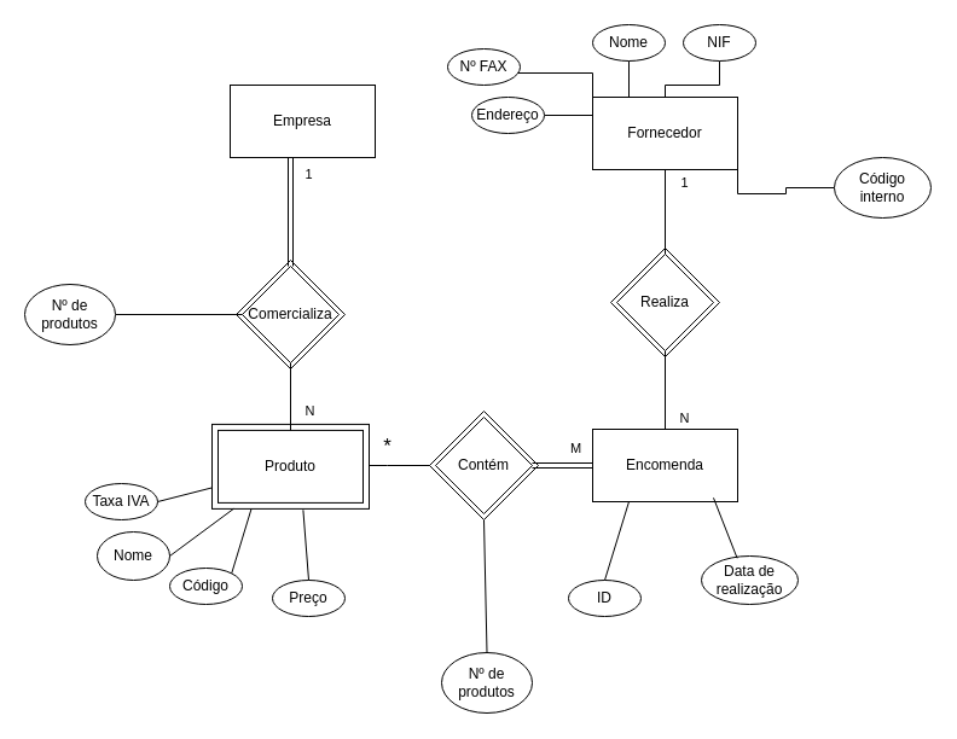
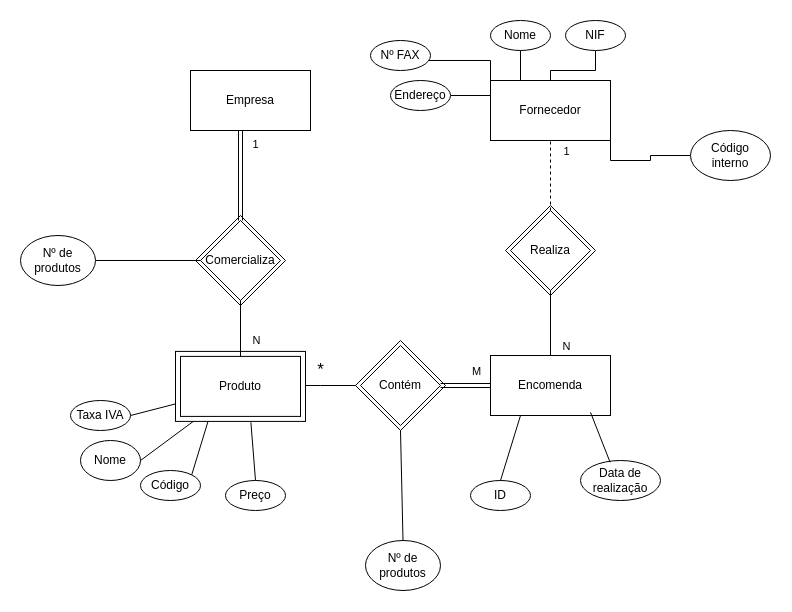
  <mxCell id="0" />
  <mxCell id="1" parent="0" />
  <mxCell id="2" value="&lt;font style=&quot;font-size: 17px;&quot;&gt;*&lt;/font&gt;" style="edgeStyle=orthogonalEdgeStyle;rounded=0;orthogonalLoop=1;jettySize=auto;html=1;endArrow=none;endFill=0;" edge="1" parent="1" target="15"><mxGeometry x="-0.429" y="15" relative="1" as="geometry"><mxPoint x="305" y="386" as="sourcePoint" /><Array as="points"><mxPoint x="320" y="385" /><mxPoint x="320" y="385" /></Array><mxPoint as="offset" /></mxGeometry></mxCell>
  <mxCell id="3" value="" style="rounded=0;whiteSpace=wrap;html=1;strokeColor=default;fontFamily=Helvetica;fontSize=12;fontColor=default;fillColor=default;" vertex="1" parent="1"><mxGeometry x="175" y="350.91" width="130" height="70" as="geometry" /></mxCell>
  <mxCell id="4" value="" style="rhombus;whiteSpace=wrap;html=1;strokeColor=default;fontFamily=Helvetica;fontSize=12;fontColor=default;fillColor=default;" vertex="1" parent="1"><mxGeometry x="355" y="340" width="90" height="90" as="geometry" /></mxCell>
  <mxCell id="5" value="" style="rhombus;whiteSpace=wrap;html=1;strokeColor=default;fontFamily=Helvetica;fontSize=12;fontColor=default;fillColor=default;" vertex="1" parent="1"><mxGeometry x="505" y="205" width="90" height="90" as="geometry" /></mxCell>
  <mxCell id="6" value="" style="rhombus;whiteSpace=wrap;html=1;strokeColor=default;fontFamily=Helvetica;fontSize=12;fontColor=default;fillColor=default;" vertex="1" parent="1"><mxGeometry x="195" y="215" width="90" height="90" as="geometry" /></mxCell>
  <mxCell id="7" value="Encomenda" style="rounded=0;whiteSpace=wrap;html=1;" vertex="1" parent="1"><mxGeometry x="490" y="355" width="120" height="60" as="geometry" /></mxCell>
  <mxCell id="8" value="Fornecedor" style="rounded=0;whiteSpace=wrap;html=1;" vertex="1" parent="1"><mxGeometry x="490" y="80" width="120" height="60" as="geometry" /></mxCell>
  <mxCell id="9" value="Produto" style="rounded=0;whiteSpace=wrap;html=1;" vertex="1" parent="1"><mxGeometry x="180" y="355.91" width="120" height="60" as="geometry" /></mxCell>
  <mxCell id="10" value="Comercializa" style="rhombus;whiteSpace=wrap;html=1;shadow=0;rounded=0;strokeColor=default;" vertex="1" parent="1"><mxGeometry x="200" y="220" width="80" height="80" as="geometry" /></mxCell>
  <mxCell id="11" value="" style="endArrow=none;html=1;rounded=0;exitX=0.5;exitY=0;exitDx=0;exitDy=0;shape=link;" edge="1" parent="1" source="10"><mxGeometry width="50" height="50" relative="1" as="geometry"><mxPoint x="230" y="210" as="sourcePoint" /><mxPoint x="240" y="130" as="targetPoint" /></mxGeometry></mxCell>
  <mxCell id="12" value="1" style="edgeLabel;html=1;align=center;verticalAlign=middle;resizable=0;points=[];" vertex="1" connectable="0" parent="11"><mxGeometry x="0.44" y="1" relative="1" as="geometry"><mxPoint x="15" y="-12" as="offset" /></mxGeometry></mxCell>
  <mxCell id="13" value="" style="endArrow=none;html=1;rounded=0;entryX=0.5;entryY=1;entryDx=0;entryDy=0;exitX=0.5;exitY=0;exitDx=0;exitDy=0;" edge="1" parent="1" source="9" target="10"><mxGeometry width="50" height="50" relative="1" as="geometry"><mxPoint x="330" y="300" as="sourcePoint" /><mxPoint x="340" y="180" as="targetPoint" /><Array as="points" /></mxGeometry></mxCell>
  <mxCell id="14" value="N" style="edgeLabel;html=1;align=center;verticalAlign=middle;resizable=0;points=[];" vertex="1" connectable="0" parent="13"><mxGeometry x="0.557" relative="1" as="geometry"><mxPoint x="15" y="28" as="offset" /></mxGeometry></mxCell>
  <mxCell id="15" value="Contém" style="rhombus;whiteSpace=wrap;html=1;" vertex="1" parent="1"><mxGeometry x="360" y="345" width="80" height="80" as="geometry" /></mxCell>
  <mxCell id="16" value="" style="endArrow=none;html=1;rounded=0;exitX=1;exitY=0.5;exitDx=0;exitDy=0;entryX=0;entryY=0.5;entryDx=0;entryDy=0;shape=link;" edge="1" parent="1" source="15" target="7"><mxGeometry width="50" height="50" relative="1" as="geometry"><mxPoint x="440" y="390" as="sourcePoint" /><mxPoint x="480" y="380" as="targetPoint" /></mxGeometry></mxCell>
  <mxCell id="17" value="M" style="edgeLabel;html=1;align=center;verticalAlign=middle;resizable=0;points=[];" vertex="1" connectable="0" parent="16"><mxGeometry x="-0.48" y="-2" relative="1" as="geometry"><mxPoint x="22" y="-17" as="offset" /></mxGeometry></mxCell>
  <mxCell id="18" value="Realiza" style="rhombus;whiteSpace=wrap;html=1;" vertex="1" parent="1"><mxGeometry x="510" y="210" width="80" height="80" as="geometry" /></mxCell>
- <mxCell id="19" value="" style="endArrow=none;html=1;rounded=0;entryX=0.5;entryY=1;entryDx=0;entryDy=0;exitX=0.5;exitY=0;exitDx=0;exitDy=0;" edge="1" parent="1" source="18" target="8"><mxGeometry width="50" height="50" relative="1" as="geometry"><mxPoint x="440" y="210" as="sourcePoint" /><mxPoint x="490" y="160" as="targetPoint" /></mxGeometry></mxCell>
+ <mxCell id="19" value="" style="endArrow=none;html=1;rounded=0;entryX=0.5;entryY=1;entryDx=0;entryDy=0;exitX=0.5;exitY=0;exitDx=0;exitDy=0;dashed=1;" edge="1" parent="1" source="18" target="8"><mxGeometry width="50" height="50" relative="1" as="geometry"><mxPoint x="440" y="210" as="sourcePoint" /><mxPoint x="490" y="160" as="targetPoint" /></mxGeometry></mxCell>
  <mxCell id="20" value="1" style="edgeLabel;html=1;align=center;verticalAlign=middle;resizable=0;points=[];" vertex="1" connectable="0" parent="19"><mxGeometry x="0.617" y="2" relative="1" as="geometry"><mxPoint x="17" y="-3" as="offset" /></mxGeometry></mxCell>
  <mxCell id="21" value="" style="endArrow=none;html=1;rounded=0;entryX=0.5;entryY=1;entryDx=0;entryDy=0;entryPerimeter=0;exitX=0.5;exitY=0;exitDx=0;exitDy=0;" edge="1" parent="1" source="7" target="18"><mxGeometry width="50" height="50" relative="1" as="geometry"><mxPoint x="380" y="280" as="sourcePoint" /><mxPoint x="550" y="300" as="targetPoint" /></mxGeometry></mxCell>
  <mxCell id="22" value="N" style="edgeLabel;html=1;align=center;verticalAlign=middle;resizable=0;points=[];" vertex="1" connectable="0" parent="21"><mxGeometry x="-0.643" y="-1" relative="1" as="geometry"><mxPoint x="14" y="2" as="offset" /></mxGeometry></mxCell>
  <mxCell id="23" value="Empresa" style="rounded=0;whiteSpace=wrap;html=1;" vertex="1" parent="1"><mxGeometry x="190" y="70" width="120" height="60" as="geometry" /></mxCell>
  <mxCell id="24" value="Código" style="ellipse;whiteSpace=wrap;html=1;" vertex="1" parent="1"><mxGeometry x="140" y="470" width="60" height="30" as="geometry" /></mxCell>
  <mxCell id="25" value="Nome" style="ellipse;whiteSpace=wrap;html=1;" vertex="1" parent="1"><mxGeometry x="80" y="440" width="60" height="40" as="geometry" /></mxCell>
  <mxCell id="26" value="Preço" style="ellipse;whiteSpace=wrap;html=1;" vertex="1" parent="1"><mxGeometry x="225" y="480" width="60" height="30" as="geometry" /></mxCell>
  <mxCell id="27" value="Taxa IVA" style="ellipse;whiteSpace=wrap;html=1;" vertex="1" parent="1"><mxGeometry x="70" y="400" width="60" height="30" as="geometry" /></mxCell>
  <mxCell id="28" value="Nº de produtos" style="ellipse;whiteSpace=wrap;html=1;" vertex="1" parent="1"><mxGeometry x="365" y="540" width="75" height="50" as="geometry" /></mxCell>
  <mxCell id="29" value="" style="endArrow=none;html=1;rounded=0;exitX=1;exitY=0.5;exitDx=0;exitDy=0;entryX=0;entryY=0.75;entryDx=0;entryDy=0;" edge="1" parent="1" source="27" target="3"><mxGeometry width="50" height="50" relative="1" as="geometry"><mxPoint x="230" y="450" as="sourcePoint" /><mxPoint x="280" y="400" as="targetPoint" /></mxGeometry></mxCell>
  <mxCell id="30" value="" style="endArrow=none;html=1;rounded=0;exitX=1;exitY=0;exitDx=0;exitDy=0;entryX=0.25;entryY=1;entryDx=0;entryDy=0;" edge="1" parent="1" source="24" target="3"><mxGeometry width="50" height="50" relative="1" as="geometry"><mxPoint x="314" y="471.59" as="sourcePoint" /><mxPoint x="369" y="460" as="targetPoint" /></mxGeometry></mxCell>
  <mxCell id="31" value="" style="endArrow=none;html=1;rounded=0;exitX=0.5;exitY=0;exitDx=0;exitDy=0;entryX=0.58;entryY=1.013;entryDx=0;entryDy=0;entryPerimeter=0;" edge="1" parent="1" source="26" target="3"><mxGeometry width="50" height="50" relative="1" as="geometry"><mxPoint x="280" y="460" as="sourcePoint" /><mxPoint x="335" y="448.41" as="targetPoint" /></mxGeometry></mxCell>
  <mxCell id="32" value="" style="endArrow=none;html=1;rounded=0;exitX=1;exitY=0.5;exitDx=0;exitDy=0;" edge="1" parent="1" source="25" target="3"><mxGeometry width="50" height="50" relative="1" as="geometry"><mxPoint x="150" y="445" as="sourcePoint" /><mxPoint x="205" y="433.41" as="targetPoint" /></mxGeometry></mxCell>
  <mxCell id="33" value="ID" style="ellipse;whiteSpace=wrap;html=1;" vertex="1" parent="1"><mxGeometry x="470" y="480" width="60" height="30" as="geometry" /></mxCell>
  <mxCell id="34" value="Data de realização" style="ellipse;whiteSpace=wrap;html=1;" vertex="1" parent="1"><mxGeometry x="580" y="460" width="80" height="40" as="geometry" /></mxCell>
  <mxCell id="35" value="" style="endArrow=none;html=1;rounded=0;exitX=0.37;exitY=0.045;exitDx=0;exitDy=0;entryX=0.58;entryY=1.013;entryDx=0;entryDy=0;entryPerimeter=0;exitPerimeter=0;" edge="1" parent="1" source="34"><mxGeometry width="50" height="50" relative="1" as="geometry"><mxPoint x="594.6" y="470" as="sourcePoint" /><mxPoint x="590" y="411.82" as="targetPoint" /></mxGeometry></mxCell>
  <mxCell id="36" value="" style="endArrow=none;html=1;rounded=0;exitX=0.5;exitY=0;exitDx=0;exitDy=0;entryX=0.5;entryY=1;entryDx=0;entryDy=0;" edge="1" parent="1" source="28" target="4"><mxGeometry width="50" height="50" relative="1" as="geometry"><mxPoint x="537.3" y="470" as="sourcePoint" /><mxPoint x="540" y="420" as="targetPoint" /></mxGeometry></mxCell>
  <mxCell id="37" value="" style="endArrow=none;html=1;rounded=0;exitX=0.5;exitY=0;exitDx=0;exitDy=0;entryX=0.25;entryY=1;entryDx=0;entryDy=0;" edge="1" parent="1" source="33" target="7"><mxGeometry width="50" height="50" relative="1" as="geometry"><mxPoint x="464.6" y="458.18" as="sourcePoint" /><mxPoint x="500" y="420" as="targetPoint" /></mxGeometry></mxCell>
  <mxCell id="38" style="edgeStyle=orthogonalEdgeStyle;rounded=0;orthogonalLoop=1;jettySize=auto;html=1;entryX=0;entryY=0;entryDx=0;entryDy=0;endArrow=none;endFill=0;" edge="1" parent="1" source="39" target="8"><mxGeometry relative="1" as="geometry"><Array as="points"><mxPoint x="385" y="60" /><mxPoint x="490" y="60" /></Array></mxGeometry></mxCell>
  <mxCell id="39" value="Nº FAX" style="ellipse;whiteSpace=wrap;html=1;" vertex="1" parent="1"><mxGeometry x="370" y="40" width="60" height="30" as="geometry" /></mxCell>
  <mxCell id="40" style="edgeStyle=orthogonalEdgeStyle;rounded=0;orthogonalLoop=1;jettySize=auto;html=1;entryX=0;entryY=0.25;entryDx=0;entryDy=0;endArrow=none;endFill=0;" edge="1" parent="1" source="41" target="8"><mxGeometry relative="1" as="geometry" /></mxCell>
  <mxCell id="41" value="Endereço" style="ellipse;whiteSpace=wrap;html=1;" vertex="1" parent="1"><mxGeometry x="390" y="80" width="60" height="30" as="geometry" /></mxCell>
  <mxCell id="42" style="edgeStyle=orthogonalEdgeStyle;rounded=0;orthogonalLoop=1;jettySize=auto;html=1;entryX=0.25;entryY=0;entryDx=0;entryDy=0;endArrow=none;endFill=0;" edge="1" parent="1" source="44" target="8"><mxGeometry relative="1" as="geometry" /></mxCell>
  <mxCell id="43" style="edgeStyle=orthogonalEdgeStyle;rounded=0;orthogonalLoop=1;jettySize=auto;html=1;endArrow=none;endFill=0;" edge="1" parent="1"><mxGeometry relative="1" as="geometry"><mxPoint x="470" y="40" as="targetPoint" /><mxPoint x="470" y="40" as="sourcePoint" /></mxGeometry></mxCell>
  <mxCell id="44" value="Nome" style="ellipse;whiteSpace=wrap;html=1;" vertex="1" parent="1"><mxGeometry x="490" y="20" width="60" height="30" as="geometry" /></mxCell>
  <mxCell id="45" style="edgeStyle=orthogonalEdgeStyle;rounded=0;orthogonalLoop=1;jettySize=auto;html=1;endArrow=none;endFill=0;" edge="1" parent="1" source="46" target="8"><mxGeometry relative="1" as="geometry" /></mxCell>
  <mxCell id="46" value="NIF" style="ellipse;whiteSpace=wrap;html=1;" vertex="1" parent="1"><mxGeometry x="565" y="20" width="60" height="30" as="geometry" /></mxCell>
  <mxCell id="47" style="edgeStyle=orthogonalEdgeStyle;rounded=0;orthogonalLoop=1;jettySize=auto;html=1;entryX=1;entryY=1;entryDx=0;entryDy=0;endArrow=none;endFill=0;" edge="1" parent="1" source="48" target="8"><mxGeometry relative="1" as="geometry" /></mxCell>
  <mxCell id="48" value="Código interno" style="ellipse;whiteSpace=wrap;html=1;" vertex="1" parent="1"><mxGeometry x="690" y="130" width="80" height="50" as="geometry" /></mxCell>
  <mxCell id="49" style="edgeStyle=orthogonalEdgeStyle;rounded=0;orthogonalLoop=1;jettySize=auto;html=1;entryX=0;entryY=0.5;entryDx=0;entryDy=0;endArrow=none;endFill=0;" edge="1" parent="1" source="50" target="10"><mxGeometry relative="1" as="geometry" /></mxCell>
  <mxCell id="50" value="Nº de produtos" style="ellipse;whiteSpace=wrap;html=1;" vertex="1" parent="1"><mxGeometry x="20" y="235" width="75" height="50" as="geometry" /></mxCell>
